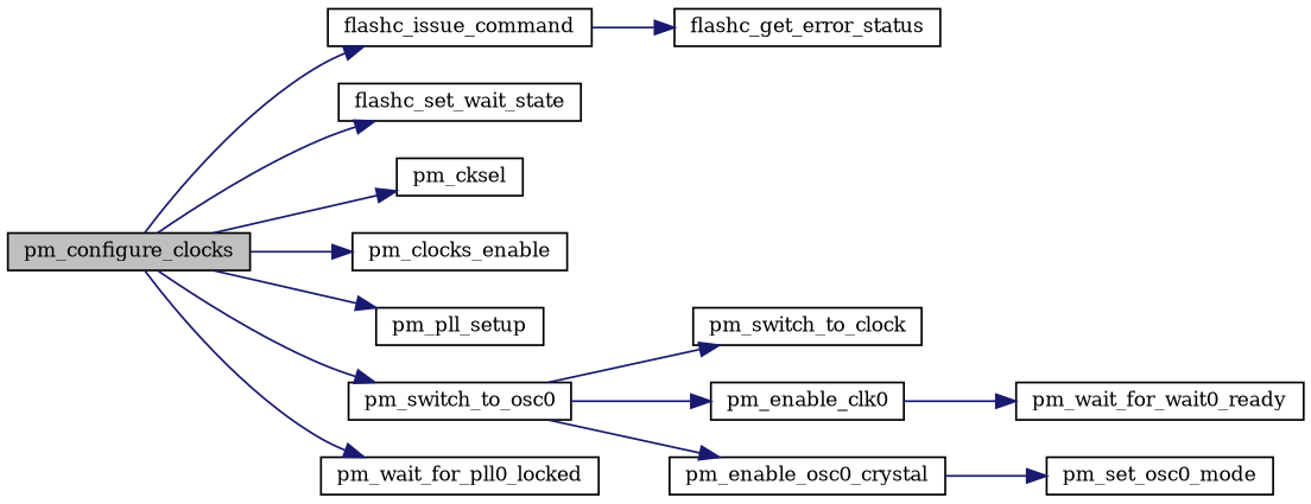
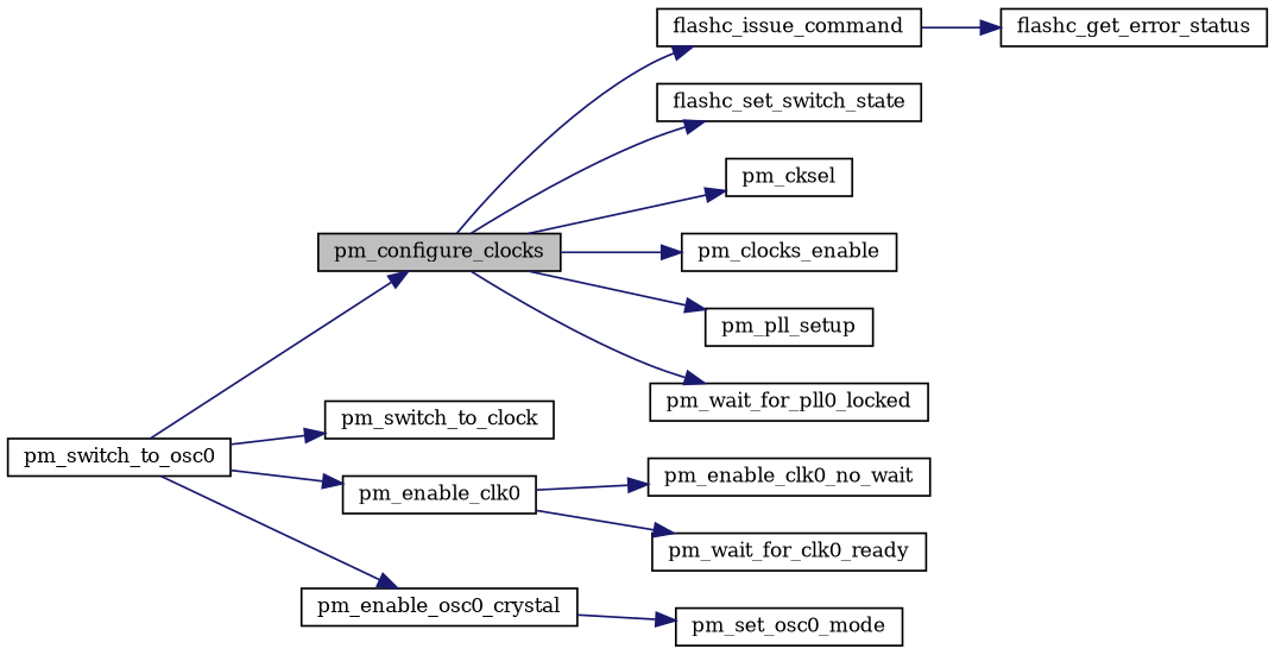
  digraph {
    fontname="DejaVu Serif"
    rankdir=LR
    node [color=black fillcolor=white fontname="DejaVu Serif" fontsize=10 shape=record style=filled]
    edge [color=midnightblue fontname="DejaVu Serif" fontsize=10 labelfontname=FreeSans labelfontsize=10 style=solid]
    n1 [fillcolor=grey75 fontcolor=black height=0.2 label=pm_configure_clocks width=0.4]
    n2 [height=0.2 label=flashc_issue_command width=0.4]
-   n3 [height=0.2 label=flashc_set_wait_state width=0.4]
+   n3 [height=0.2 label=flashc_set_switch_state width=0.4]
    n4 [height=0.2 label=pm_cksel width=0.4]
    n5 [height=0.2 label=pm_clocks_enable width=0.4]
    n6 [height=0.2 label=pm_pll_setup width=0.4]
    n7 [height=0.2 label=pm_switch_to_osc0 width=0.4]
    n8 [height=0.2 label=pm_wait_for_pll0_locked width=0.4]
    n9 [height=0.2 label=flashc_get_error_status width=0.4]
    n10 [height=0.2 label=pm_switch_to_clock width=0.4]
    n11 [height=0.2 label=pm_enable_clk0 width=0.4]
    n12 [height=0.2 label=pm_enable_osc0_crystal width=0.4]
-   n14 [height=0.2 label=pm_wait_for_wait0_ready width=0.4]
+   n13 [height=0.2 label=pm_enable_clk0_no_wait width=0.4]
+   n14 [height=0.2 label=pm_wait_for_clk0_ready width=0.4]
    n15 [height=0.2 label=pm_set_osc0_mode width=0.4]
    n1 -> n2
    n1 -> n3
    n1 -> n4
    n1 -> n5
    n1 -> n6
-   n1 -> n7
+   n7 -> n1
    n1 -> n8
    n2 -> n9
    n7 -> n10
    n7 -> n11
    n7 -> n12
+   n11 -> n13
    n11 -> n14
    n12 -> n15
  }
